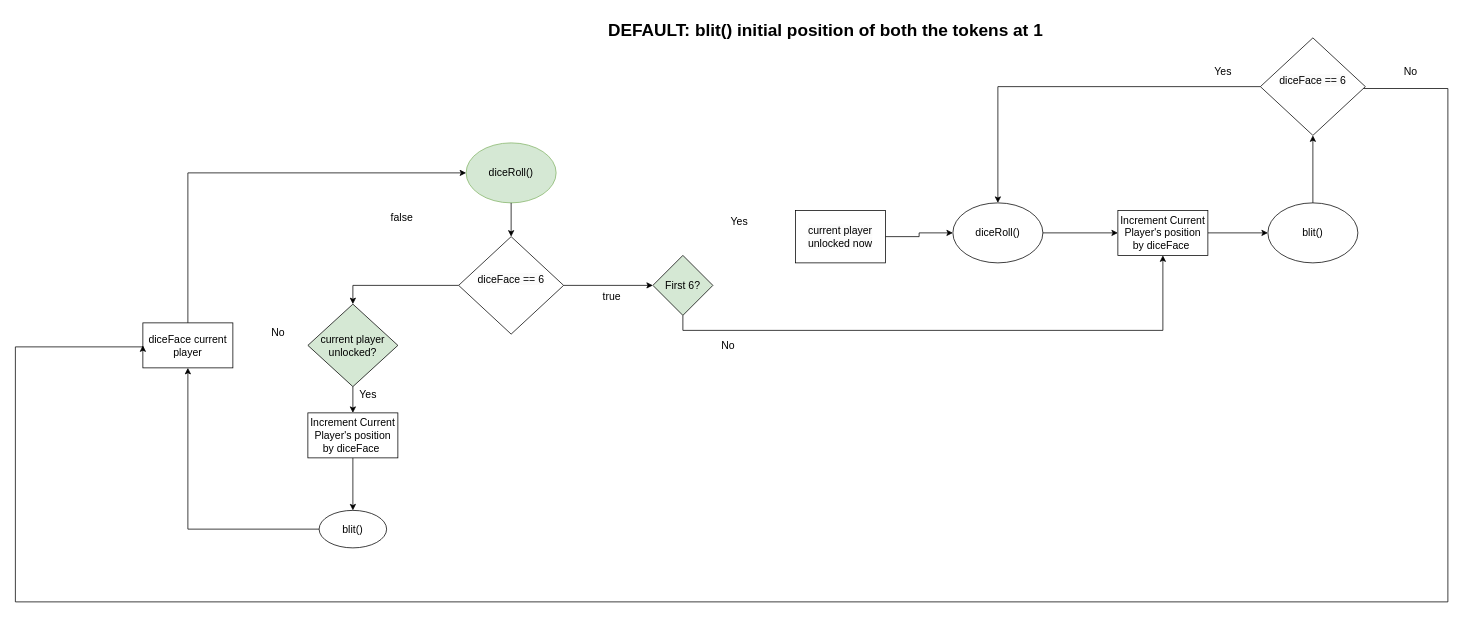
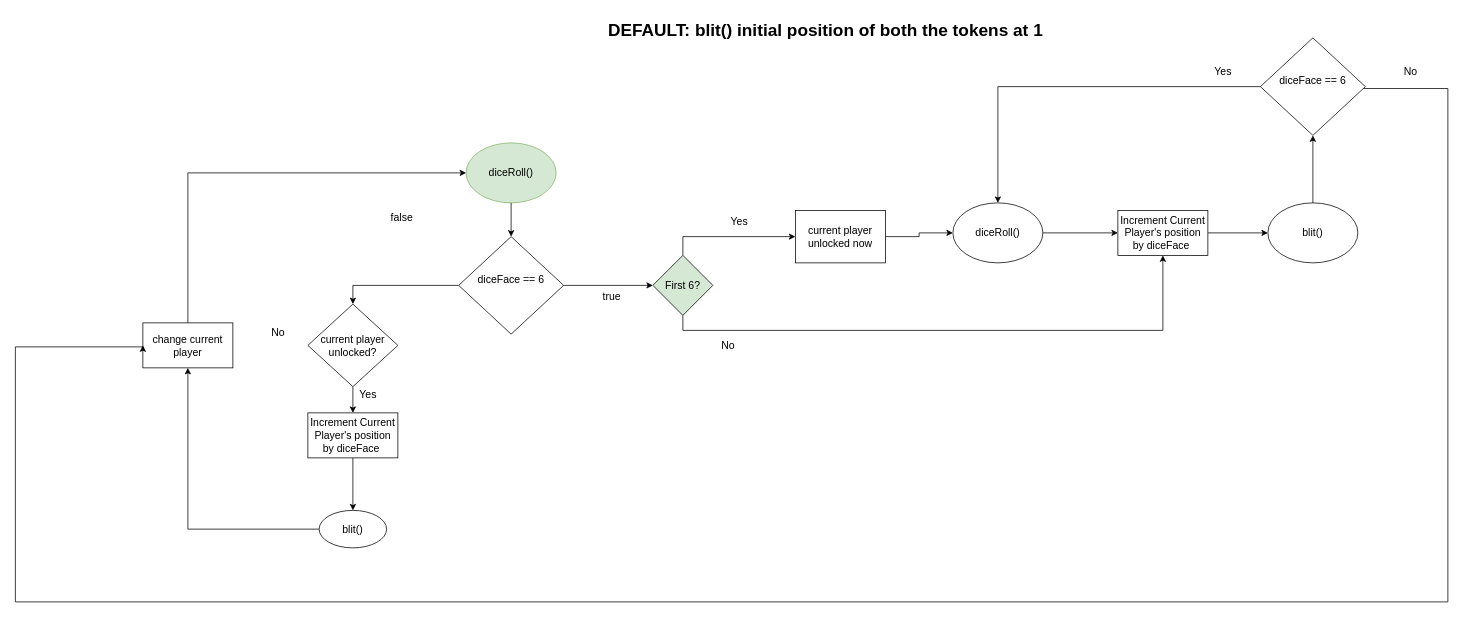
  <mxCell id="0" />
  <mxCell id="1" parent="0" />
  <mxCell id="2" value="diceRoll()" style="ellipse;whiteSpace=wrap;html=1;fontSize=14;fillColor=#d5e8d4;strokeColor=#82b366;" vertex="1" parent="1"><mxGeometry x="621" y="190" width="120" height="80" as="geometry" /></mxCell>
  <mxCell id="3" value="" style="endArrow=classic;html=1;rounded=0;exitX=0.5;exitY=1;exitDx=0;exitDy=0;fontSize=14;entryX=0.5;entryY=0;entryDx=0;entryDy=0;" edge="1" parent="1" source="2" target="23"><mxGeometry width="50" height="50" relative="1" as="geometry"><mxPoint x="620" y="380" as="sourcePoint" /><mxPoint x="680.6" y="350" as="targetPoint" /></mxGeometry></mxCell>
  <mxCell id="4" style="edgeStyle=orthogonalEdgeStyle;rounded=0;orthogonalLoop=1;jettySize=auto;html=1;exitX=1;exitY=0.5;exitDx=0;exitDy=0;entryX=0;entryY=0.5;entryDx=0;entryDy=0;fontSize=14;" edge="1" parent="1" source="23" target="21"><mxGeometry relative="1" as="geometry"><mxPoint x="740" y="380" as="sourcePoint" /></mxGeometry></mxCell>
  <mxCell id="5" value="" style="endArrow=classic;html=1;rounded=0;exitX=0;exitY=0.5;exitDx=0;exitDy=0;entryX=0.5;entryY=0;entryDx=0;entryDy=0;fontSize=14;" edge="1" parent="1" source="23" target="18"><mxGeometry width="50" height="50" relative="1" as="geometry"><mxPoint x="620" y="380" as="sourcePoint" /><mxPoint x="470" y="430" as="targetPoint" /><Array as="points"><mxPoint x="470" y="380" /></Array></mxGeometry></mxCell>
  <mxCell id="6" value="false" style="text;html=1;align=center;verticalAlign=middle;resizable=0;points=[];autosize=1;strokeColor=none;fillColor=none;fontSize=14;" vertex="1" parent="1"><mxGeometry x="510" y="275" width="50" height="30" as="geometry" /></mxCell>
  <mxCell id="7" value="true" style="text;html=1;align=center;verticalAlign=middle;resizable=0;points=[];autosize=1;strokeColor=none;fillColor=none;fontSize=14;" vertex="1" parent="1"><mxGeometry x="790" y="380" width="50" height="30" as="geometry" /></mxCell>
  <mxCell id="8" style="edgeStyle=orthogonalEdgeStyle;rounded=0;orthogonalLoop=1;jettySize=auto;html=1;entryX=0.5;entryY=0;entryDx=0;entryDy=0;fontSize=14;exitX=0.5;exitY=1;exitDx=0;exitDy=0;" edge="1" parent="1" source="18" target="10"><mxGeometry relative="1" as="geometry"><mxPoint x="470.043" y="540" as="targetPoint" /><mxPoint x="460" y="490" as="sourcePoint" /></mxGeometry></mxCell>
  <mxCell id="9" style="edgeStyle=orthogonalEdgeStyle;rounded=0;orthogonalLoop=1;jettySize=auto;html=1;exitX=0.5;exitY=1;exitDx=0;exitDy=0;entryX=0.5;entryY=0;entryDx=0;entryDy=0;fontSize=14;" edge="1" parent="1" source="10" target="13"><mxGeometry relative="1" as="geometry"><mxPoint x="470.043" y="660" as="targetPoint" /></mxGeometry></mxCell>
  <mxCell id="10" value="Increment Current Player's position by diceFace&amp;nbsp;" style="rounded=0;whiteSpace=wrap;html=1;fontSize=14;" vertex="1" parent="1"><mxGeometry x="410" y="550" width="120" height="60" as="geometry" /></mxCell>
  <mxCell id="11" value="Yes" style="text;html=1;align=center;verticalAlign=middle;resizable=0;points=[];autosize=1;strokeColor=none;fillColor=none;fontSize=14;" vertex="1" parent="1"><mxGeometry x="465" y="510" width="50" height="30" as="geometry" /></mxCell>
  <mxCell id="12" style="edgeStyle=orthogonalEdgeStyle;rounded=0;orthogonalLoop=1;jettySize=auto;html=1;entryX=0.5;entryY=1;entryDx=0;entryDy=0;fontSize=14;" edge="1" parent="1" source="13" target="15"><mxGeometry relative="1" as="geometry" /></mxCell>
  <mxCell id="13" value="blit()" style="ellipse;whiteSpace=wrap;html=1;fontSize=14;" vertex="1" parent="1"><mxGeometry x="425" y="680" width="90" height="50" as="geometry" /></mxCell>
  <mxCell id="14" style="edgeStyle=orthogonalEdgeStyle;rounded=0;orthogonalLoop=1;jettySize=auto;html=1;exitX=0.5;exitY=0;exitDx=0;exitDy=0;entryX=0;entryY=0.5;entryDx=0;entryDy=0;fontSize=14;" edge="1" parent="1" source="15" target="2"><mxGeometry relative="1" as="geometry" /></mxCell>
- <mxCell id="15" value="diceFace current player" style="rounded=0;whiteSpace=wrap;html=1;fontSize=14;" vertex="1" parent="1"><mxGeometry x="190" y="430" width="120" height="60" as="geometry" /></mxCell>
+ <mxCell id="15" value="change current player" style="rounded=0;whiteSpace=wrap;html=1;fontSize=14;" vertex="1" parent="1"><mxGeometry x="190" y="430" width="120" height="60" as="geometry" /></mxCell>
  <mxCell id="16" value="No" style="text;html=1;align=center;verticalAlign=middle;resizable=0;points=[];autosize=1;strokeColor=none;fillColor=none;fontSize=14;" vertex="1" parent="1"><mxGeometry x="350" y="428" width="40" height="30" as="geometry" /></mxCell>
  <mxCell id="17" value="DEFAULT: blit() initial position of both the tokens at 1" style="text;html=1;align=center;verticalAlign=middle;resizable=0;points=[];autosize=1;strokeColor=none;fillColor=none;fontSize=23;fontStyle=1" vertex="1" parent="1"><mxGeometry x="820" y="20" width="560" height="40" as="geometry" /></mxCell>
- <mxCell id="18" value="&lt;span style=&quot;font-size: 14px;&quot;&gt;current player unlocked?&lt;/span&gt;" style="rhombus;whiteSpace=wrap;html=1;fontSize=14;fillColor=#d5e8d4;" vertex="1" parent="1"><mxGeometry x="410" y="405" width="120" height="110" as="geometry" /></mxCell>
+ <mxCell id="18" value="&lt;span style=&quot;font-size: 14px;&quot;&gt;current player unlocked?&lt;/span&gt;" style="rhombus;whiteSpace=wrap;html=1;fontSize=14;" vertex="1" parent="1"><mxGeometry x="410" y="405" width="120" height="110" as="geometry" /></mxCell>
+ <mxCell id="19" style="edgeStyle=orthogonalEdgeStyle;rounded=0;orthogonalLoop=1;jettySize=auto;html=1;exitX=0.5;exitY=0;exitDx=0;exitDy=0;entryX=0;entryY=0.5;entryDx=0;entryDy=0;fontSize=14;" edge="1" parent="1" source="21" target="25"><mxGeometry relative="1" as="geometry"><mxPoint x="1020" y="290" as="targetPoint" /></mxGeometry></mxCell>
  <mxCell id="20" style="edgeStyle=orthogonalEdgeStyle;rounded=0;orthogonalLoop=1;jettySize=auto;html=1;exitX=0.5;exitY=1;exitDx=0;exitDy=0;entryX=0.5;entryY=1;entryDx=0;entryDy=0;fontSize=14;" edge="1" parent="1" source="21" target="30"><mxGeometry relative="1" as="geometry"><mxPoint x="910.294" y="510" as="targetPoint" /></mxGeometry></mxCell>
  <mxCell id="21" value="First 6?" style="rhombus;whiteSpace=wrap;html=1;fontSize=14;fillColor=#d5e8d4;" vertex="1" parent="1"><mxGeometry x="870" y="340" width="80" height="80" as="geometry" /></mxCell>
  <mxCell id="22" value="Yes" style="text;html=1;align=center;verticalAlign=middle;resizable=0;points=[];autosize=1;strokeColor=none;fillColor=none;fontSize=14;" vertex="1" parent="1"><mxGeometry x="960" y="280" width="50" height="30" as="geometry" /></mxCell>
  <mxCell id="23" value="&#10;&lt;span style=&quot;color: rgb(0, 0, 0); font-family: Helvetica; font-size: 14px; font-style: normal; font-variant-ligatures: normal; font-variant-caps: normal; font-weight: 400; letter-spacing: normal; orphans: 2; text-align: center; text-indent: 0px; text-transform: none; widows: 2; word-spacing: 0px; -webkit-text-stroke-width: 0px; white-space: normal; background-color: rgb(251, 251, 251); text-decoration-thickness: initial; text-decoration-style: initial; text-decoration-color: initial; float: none; display: inline !important;&quot;&gt;diceFace == 6&lt;/span&gt;&#10;&#10;" style="rhombus;whiteSpace=wrap;html=1;fontSize=14;" vertex="1" parent="1"><mxGeometry x="611" y="315" width="140" height="130" as="geometry" /></mxCell>
  <mxCell id="24" style="edgeStyle=orthogonalEdgeStyle;rounded=0;orthogonalLoop=1;jettySize=auto;html=1;exitX=1;exitY=0.5;exitDx=0;exitDy=0;entryX=0;entryY=0.5;entryDx=0;entryDy=0;fontSize=14;" edge="1" parent="1" source="25" target="28"><mxGeometry relative="1" as="geometry" /></mxCell>
  <mxCell id="25" value="&lt;br style=&quot;font-size: 14px;&quot;&gt;&lt;span style=&quot;color: rgb(0, 0, 0); font-family: Helvetica; font-size: 14px; font-style: normal; font-variant-ligatures: normal; font-variant-caps: normal; font-weight: 400; letter-spacing: normal; orphans: 2; text-align: center; text-indent: 0px; text-transform: none; widows: 2; word-spacing: 0px; -webkit-text-stroke-width: 0px; white-space: normal; background-color: rgb(251, 251, 251); text-decoration-thickness: initial; text-decoration-style: initial; text-decoration-color: initial; float: none; display: inline !important;&quot;&gt;current player unlocked now&lt;/span&gt;&lt;div style=&quot;font-size: 14px;&quot;&gt;&lt;br style=&quot;font-size: 14px;&quot;&gt;&lt;/div&gt;" style="rounded=0;whiteSpace=wrap;html=1;fontSize=14;" vertex="1" parent="1"><mxGeometry x="1060" y="280" width="120" height="70" as="geometry" /></mxCell>
  <mxCell id="26" value="No" style="text;html=1;align=center;verticalAlign=middle;resizable=0;points=[];autosize=1;strokeColor=none;fillColor=none;fontSize=14;" vertex="1" parent="1"><mxGeometry x="950" y="445" width="40" height="30" as="geometry" /></mxCell>
  <mxCell id="27" style="edgeStyle=orthogonalEdgeStyle;rounded=0;orthogonalLoop=1;jettySize=auto;html=1;exitX=1;exitY=0.5;exitDx=0;exitDy=0;entryX=0;entryY=0.5;entryDx=0;entryDy=0;fontSize=14;" edge="1" parent="1" source="28" target="30"><mxGeometry relative="1" as="geometry" /></mxCell>
  <mxCell id="28" value="diceRoll()" style="ellipse;whiteSpace=wrap;html=1;fontSize=14;" vertex="1" parent="1"><mxGeometry x="1270" y="270" width="120" height="80" as="geometry" /></mxCell>
  <mxCell id="29" style="edgeStyle=orthogonalEdgeStyle;rounded=0;orthogonalLoop=1;jettySize=auto;html=1;exitX=1;exitY=0.5;exitDx=0;exitDy=0;entryX=0;entryY=0.5;entryDx=0;entryDy=0;fontSize=14;" edge="1" parent="1" source="30" target="32"><mxGeometry relative="1" as="geometry" /></mxCell>
  <mxCell id="30" value="Increment Current Player's position by diceFace&amp;nbsp;" style="rounded=0;whiteSpace=wrap;html=1;fontSize=14;" vertex="1" parent="1"><mxGeometry x="1490" y="280" width="120" height="60" as="geometry" /></mxCell>
  <mxCell id="31" style="edgeStyle=orthogonalEdgeStyle;rounded=0;orthogonalLoop=1;jettySize=auto;html=1;exitX=0.5;exitY=0;exitDx=0;exitDy=0;entryX=0.5;entryY=1;entryDx=0;entryDy=0;fontSize=14;" edge="1" parent="1" source="32" target="35"><mxGeometry relative="1" as="geometry"><mxPoint x="1750.385" y="200" as="targetPoint" /></mxGeometry></mxCell>
  <mxCell id="32" value="blit()" style="ellipse;whiteSpace=wrap;html=1;fontSize=14;" vertex="1" parent="1"><mxGeometry x="1690" y="270" width="120" height="80" as="geometry" /></mxCell>
  <mxCell id="33" style="edgeStyle=orthogonalEdgeStyle;rounded=0;orthogonalLoop=1;jettySize=auto;html=1;exitX=0;exitY=0.5;exitDx=0;exitDy=0;entryX=0.5;entryY=0;entryDx=0;entryDy=0;fontSize=14;" edge="1" parent="1" source="35" target="28"><mxGeometry relative="1" as="geometry" /></mxCell>
  <mxCell id="34" style="edgeStyle=orthogonalEdgeStyle;rounded=0;orthogonalLoop=1;jettySize=auto;html=1;exitX=1;exitY=0.5;exitDx=0;exitDy=0;entryX=0;entryY=0.5;entryDx=0;entryDy=0;fontSize=14;" edge="1" parent="1" target="15"><mxGeometry relative="1" as="geometry"><mxPoint x="100" y="462.5" as="targetPoint" /><mxPoint x="1730" y="117.5" as="sourcePoint" /><Array as="points"><mxPoint x="1930" y="118" /><mxPoint x="1930" y="802" /><mxPoint x="20" y="802" /><mxPoint x="20" y="462" /><mxPoint x="190" y="462" /></Array></mxGeometry></mxCell>
  <mxCell id="35" value="&#10;&lt;span style=&quot;color: rgb(0, 0, 0); font-family: Helvetica; font-size: 14px; font-style: normal; font-variant-ligatures: normal; font-variant-caps: normal; font-weight: 400; letter-spacing: normal; orphans: 2; text-align: center; text-indent: 0px; text-transform: none; widows: 2; word-spacing: 0px; -webkit-text-stroke-width: 0px; white-space: normal; background-color: rgb(251, 251, 251); text-decoration-thickness: initial; text-decoration-style: initial; text-decoration-color: initial; float: none; display: inline !important;&quot;&gt;diceFace == 6&lt;/span&gt;&#10;&#10;" style="rhombus;whiteSpace=wrap;html=1;fontSize=14;" vertex="1" parent="1"><mxGeometry x="1680" y="50" width="140" height="130" as="geometry" /></mxCell>
  <mxCell id="36" value="Yes" style="text;html=1;align=center;verticalAlign=middle;resizable=0;points=[];autosize=1;strokeColor=none;fillColor=none;fontSize=14;labelBorderColor=none;" vertex="1" parent="1"><mxGeometry x="1605" y="80" width="50" height="30" as="geometry" /></mxCell>
  <mxCell id="37" value="No" style="text;html=1;align=center;verticalAlign=middle;resizable=0;points=[];autosize=1;strokeColor=none;fillColor=none;fontSize=14;" vertex="1" parent="1"><mxGeometry x="1860" y="80" width="40" height="30" as="geometry" /></mxCell>
